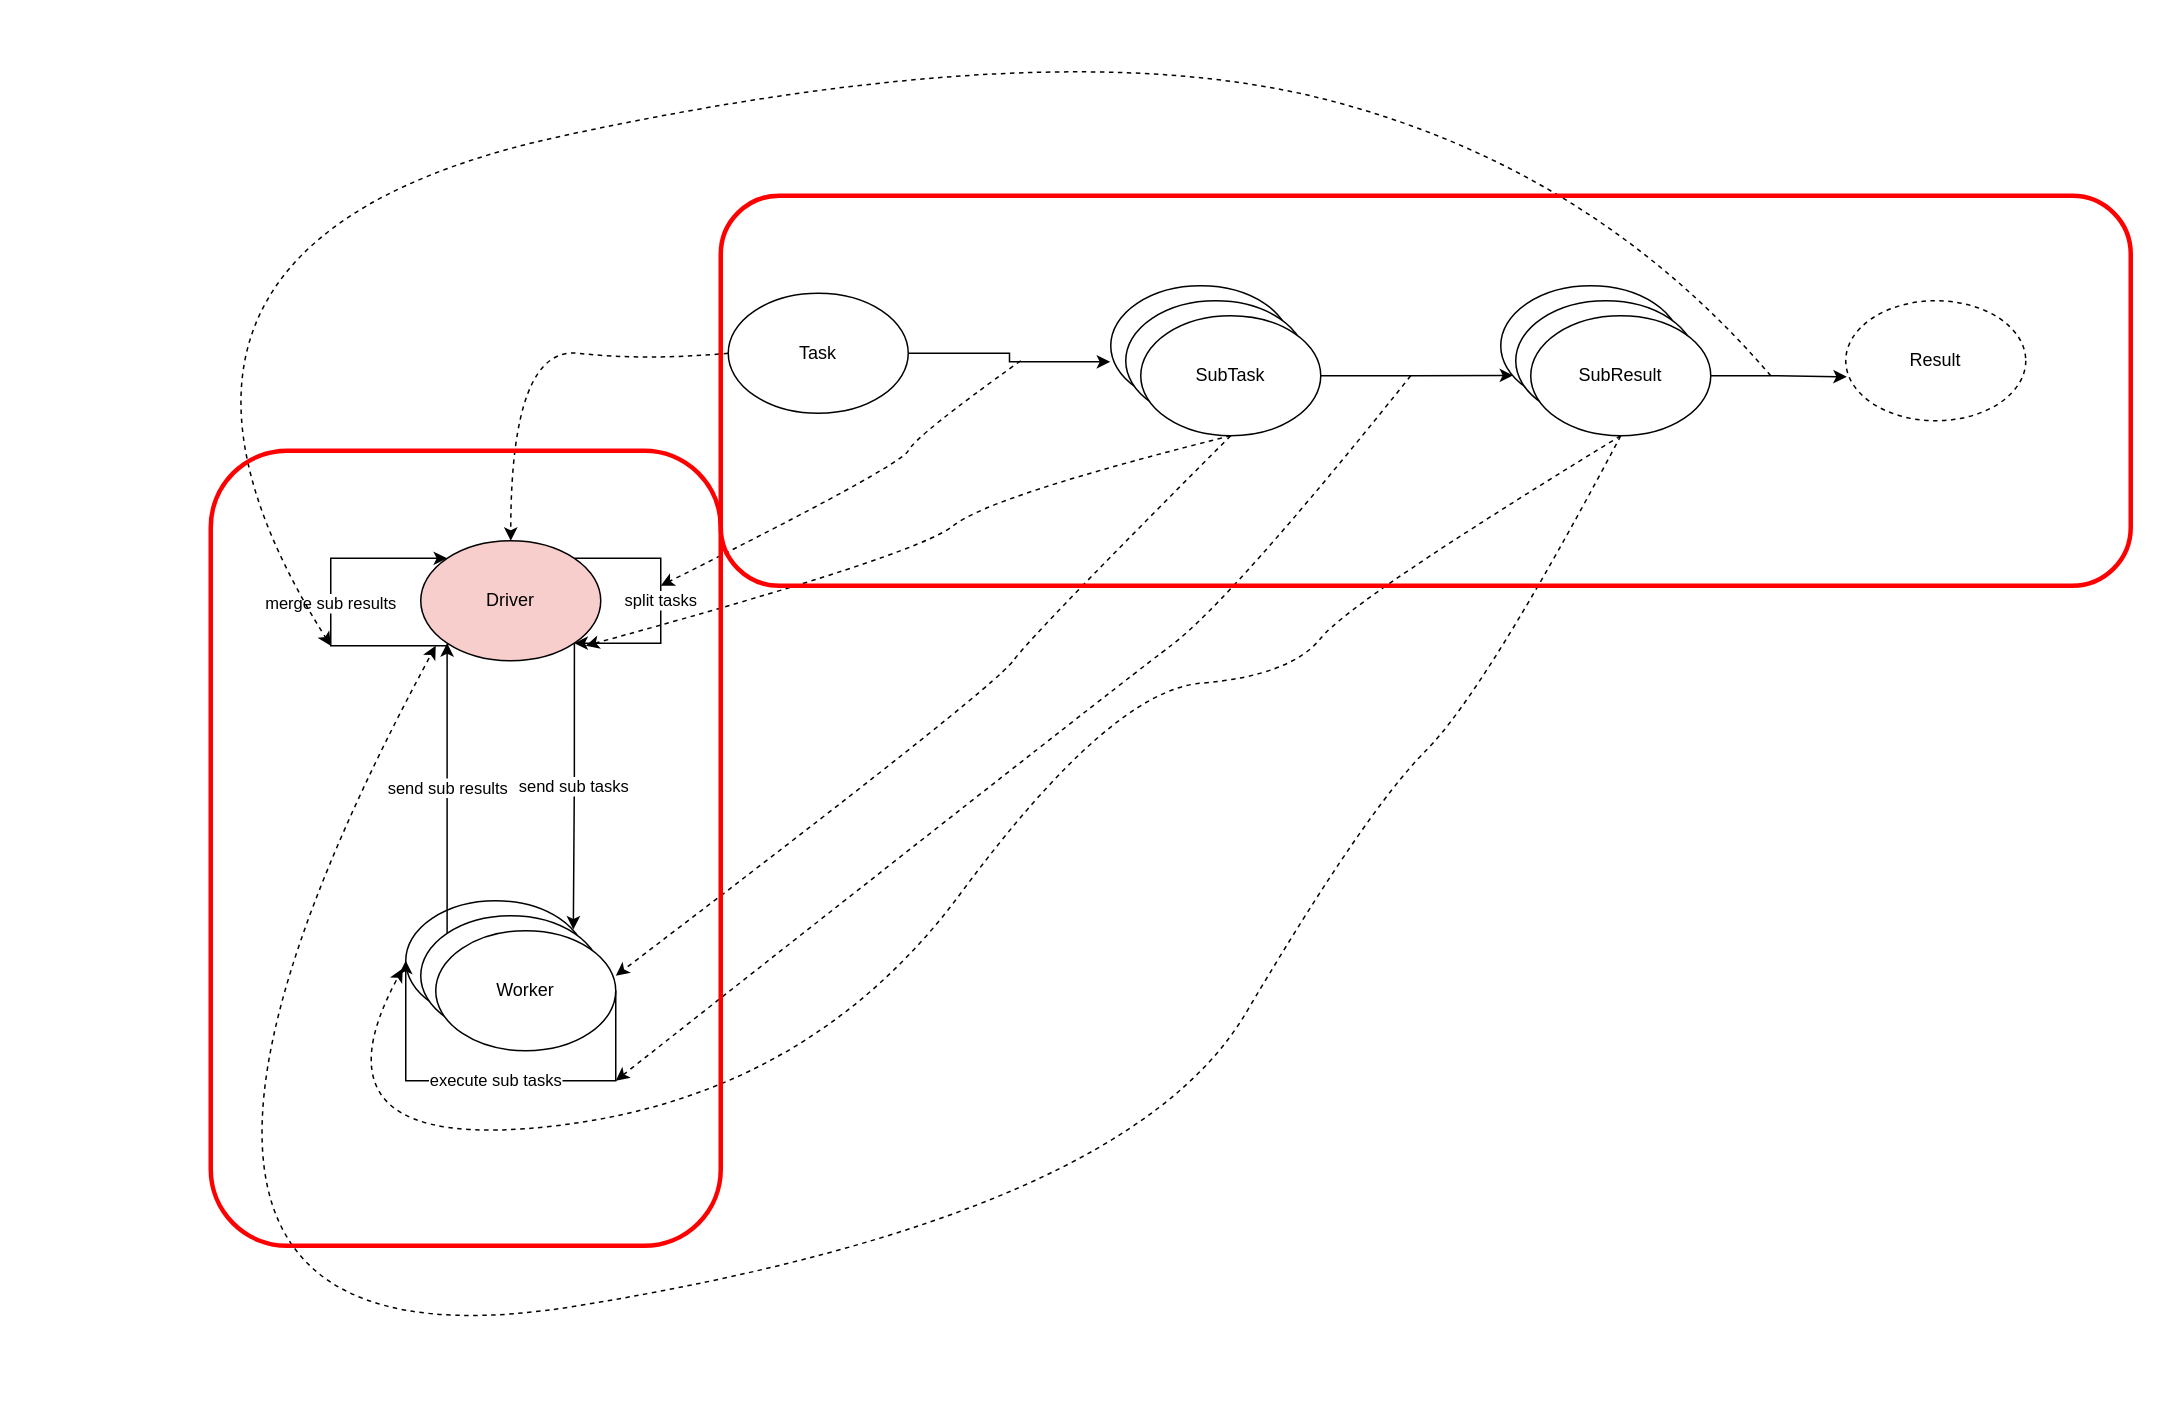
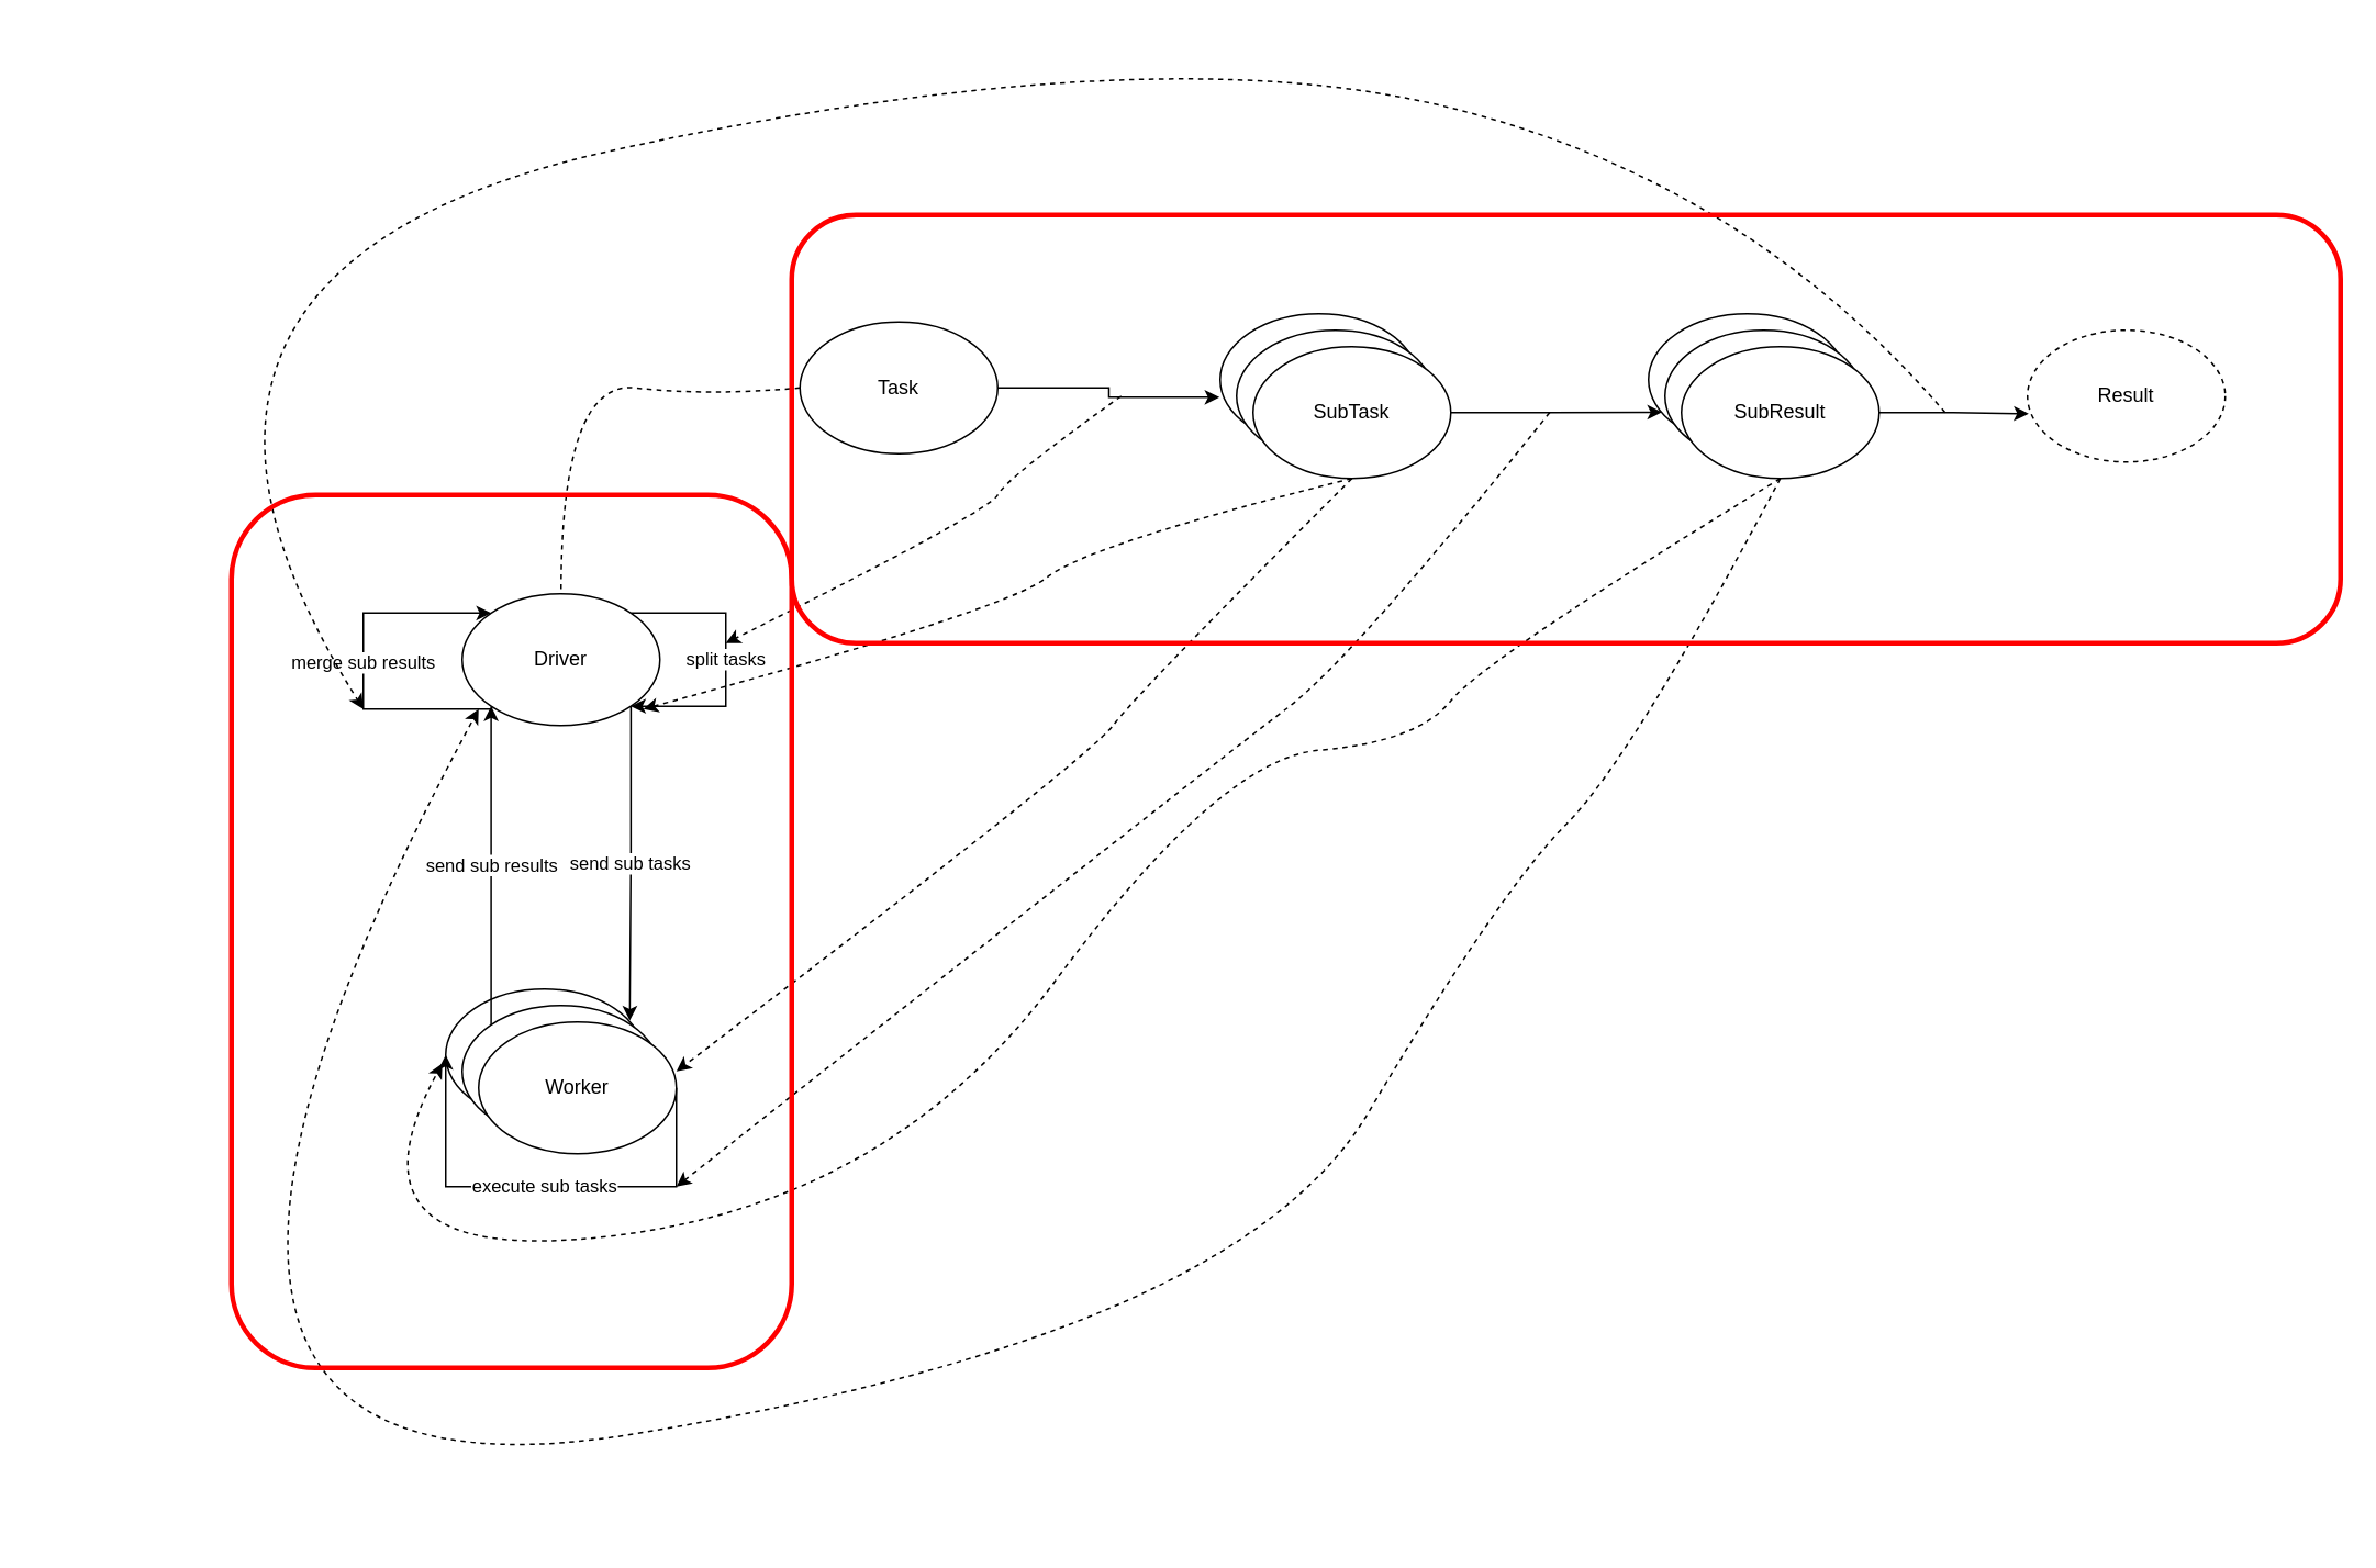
  <mxCell id="0" />
  <mxCell id="1" parent="0" />
  <mxCell id="2" style="edgeStyle=orthogonalEdgeStyle;rounded=0;orthogonalLoop=1;jettySize=auto;html=1;exitX=1;exitY=0.5;exitDx=0;exitDy=0;entryX=-0.003;entryY=0.634;entryDx=0;entryDy=0;entryPerimeter=0;" edge="1" parent="1" source="3" target="8"><mxGeometry relative="1" as="geometry" /></mxCell>
  <mxCell id="3" value="Task" style="ellipse;whiteSpace=wrap;html=1;" vertex="1" parent="1"><mxGeometry x="485" y="195" width="120" height="80" as="geometry" /></mxCell>
  <mxCell id="4" value="Result" style="ellipse;whiteSpace=wrap;html=1;dashed=1;" vertex="1" parent="1"><mxGeometry x="1230" y="200" width="120" height="80" as="geometry" /></mxCell>
  <mxCell id="5" value="send sub tasks" style="edgeStyle=orthogonalEdgeStyle;rounded=0;orthogonalLoop=1;jettySize=auto;html=1;exitX=1;exitY=1;exitDx=0;exitDy=0;entryX=0.931;entryY=0.24;entryDx=0;entryDy=0;entryPerimeter=0;" edge="1" parent="1" source="6" target="16"><mxGeometry relative="1" as="geometry" /></mxCell>
- <mxCell id="6" value="Driver" style="ellipse;whiteSpace=wrap;html=1;fillColor=#f8cecc;" vertex="1" parent="1"><mxGeometry x="280" y="360" width="120" height="80" as="geometry" /></mxCell>
+ <mxCell id="6" value="Driver" style="ellipse;whiteSpace=wrap;html=1;" vertex="1" parent="1"><mxGeometry x="280" y="360" width="120" height="80" as="geometry" /></mxCell>
  <mxCell id="7" value="" style="group" vertex="1" connectable="0" parent="1"><mxGeometry x="740" y="190" width="140" height="100" as="geometry" /></mxCell>
  <mxCell id="8" value="SubTask" style="ellipse;whiteSpace=wrap;html=1;" vertex="1" parent="7"><mxGeometry width="120" height="80" as="geometry" /></mxCell>
  <mxCell id="9" value="SubTask" style="ellipse;whiteSpace=wrap;html=1;" vertex="1" parent="7"><mxGeometry x="10" y="10" width="120" height="80" as="geometry" /></mxCell>
  <mxCell id="10" value="SubTask" style="ellipse;whiteSpace=wrap;html=1;" vertex="1" parent="7"><mxGeometry x="20" y="20" width="120" height="80" as="geometry" /></mxCell>
  <mxCell id="11" value="" style="group" vertex="1" connectable="0" parent="1"><mxGeometry x="1000" y="190" width="140" height="100" as="geometry" /></mxCell>
  <mxCell id="12" value="SubResult" style="ellipse;whiteSpace=wrap;html=1;" vertex="1" parent="11"><mxGeometry width="120" height="80" as="geometry" /></mxCell>
  <mxCell id="13" value="SubResult" style="ellipse;whiteSpace=wrap;html=1;" vertex="1" parent="11"><mxGeometry x="10" y="10" width="120" height="80" as="geometry" /></mxCell>
  <mxCell id="14" value="SubResult" style="ellipse;whiteSpace=wrap;html=1;" vertex="1" parent="11"><mxGeometry x="20" y="20" width="120" height="80" as="geometry" /></mxCell>
  <mxCell id="15" value="" style="group" vertex="1" connectable="0" parent="1"><mxGeometry x="270" y="600" width="140" height="100" as="geometry" /></mxCell>
  <mxCell id="16" value="Worker" style="ellipse;whiteSpace=wrap;html=1;" vertex="1" parent="15"><mxGeometry width="120" height="80" as="geometry" /></mxCell>
  <mxCell id="17" value="Worker" style="ellipse;whiteSpace=wrap;html=1;" vertex="1" parent="15"><mxGeometry x="10" y="10" width="120" height="80" as="geometry" /></mxCell>
  <mxCell id="18" value="Worker" style="ellipse;whiteSpace=wrap;html=1;" vertex="1" parent="15"><mxGeometry x="20" y="20" width="120" height="80" as="geometry" /></mxCell>
  <mxCell id="19" value="execute sub tasks" style="edgeStyle=orthogonalEdgeStyle;rounded=0;orthogonalLoop=1;jettySize=auto;html=1;exitX=1;exitY=0.5;exitDx=0;exitDy=0;entryX=0;entryY=0.5;entryDx=0;entryDy=0;" edge="1" parent="15" source="18" target="16"><mxGeometry relative="1" as="geometry"><Array as="points"><mxPoint x="140" y="120" /><mxPoint y="120" /></Array></mxGeometry></mxCell>
  <mxCell id="20" value="send sub results" style="edgeStyle=orthogonalEdgeStyle;rounded=0;orthogonalLoop=1;jettySize=auto;html=1;exitX=0;exitY=0;exitDx=0;exitDy=0;entryX=0;entryY=1;entryDx=0;entryDy=0;" edge="1" parent="1" source="17" target="6"><mxGeometry relative="1" as="geometry" /></mxCell>
  <mxCell id="21" value="split tasks" style="edgeStyle=orthogonalEdgeStyle;rounded=0;orthogonalLoop=1;jettySize=auto;html=1;exitX=1;exitY=0;exitDx=0;exitDy=0;entryX=1;entryY=1;entryDx=0;entryDy=0;" edge="1" parent="1" source="6" target="6"><mxGeometry relative="1" as="geometry"><Array as="points"><mxPoint x="440" y="372" /><mxPoint x="440" y="428" /><mxPoint x="382" y="428" /></Array></mxGeometry></mxCell>
  <mxCell id="22" value="merge sub results" style="edgeStyle=orthogonalEdgeStyle;rounded=0;orthogonalLoop=1;jettySize=auto;html=1;exitX=0.148;exitY=0.853;exitDx=0;exitDy=0;entryX=0;entryY=0;entryDx=0;entryDy=0;exitPerimeter=0;" edge="1" parent="1" source="6" target="6"><mxGeometry relative="1" as="geometry"><mxPoint x="290" y="316" as="sourcePoint" /><mxPoint x="290" y="372" as="targetPoint" /><Array as="points"><mxPoint x="298" y="430" /><mxPoint x="220" y="430" /><mxPoint x="220" y="372" /></Array></mxGeometry></mxCell>
  <mxCell id="23" style="edgeStyle=orthogonalEdgeStyle;rounded=0;orthogonalLoop=1;jettySize=auto;html=1;exitX=1;exitY=0.5;exitDx=0;exitDy=0;entryX=0.069;entryY=0.747;entryDx=0;entryDy=0;entryPerimeter=0;" edge="1" parent="1" source="10" target="12"><mxGeometry relative="1" as="geometry" /></mxCell>
  <mxCell id="24" style="edgeStyle=orthogonalEdgeStyle;rounded=0;orthogonalLoop=1;jettySize=auto;html=1;exitX=1;exitY=0.5;exitDx=0;exitDy=0;entryX=0.006;entryY=0.634;entryDx=0;entryDy=0;entryPerimeter=0;" edge="1" parent="1" source="14" target="4"><mxGeometry relative="1" as="geometry" /></mxCell>
- <mxCell id="25" value="" style="curved=1;endArrow=classic;html=1;rounded=0;exitX=0;exitY=0.5;exitDx=0;exitDy=0;entryX=0.5;entryY=0;entryDx=0;entryDy=0;dashed=1;" edge="1" parent="1" source="3" target="6"><mxGeometry width="50" height="50" relative="1" as="geometry"><mxPoint x="830" y="450" as="sourcePoint" /><mxPoint x="880" y="400" as="targetPoint" /><Array as="points"><mxPoint x="430" y="240" /><mxPoint x="340" y="230" /></Array></mxGeometry></mxCell>
+ <mxCell id="25" value="" style="curved=1;endArrow=none;html=1;rounded=0;exitX=0;exitY=0.5;exitDx=0;exitDy=0;entryX=0.5;entryY=0;entryDx=0;entryDy=0;dashed=1;" edge="1" parent="1" source="3" target="6"><mxGeometry width="50" height="50" relative="1" as="geometry"><mxPoint x="830" y="450" as="sourcePoint" /><mxPoint x="880" y="400" as="targetPoint" /><Array as="points"><mxPoint x="430" y="240" /><mxPoint x="340" y="230" /></Array></mxGeometry></mxCell>
  <mxCell id="26" value="" style="curved=1;endArrow=classic;html=1;rounded=0;dashed=1;" edge="1" parent="1"><mxGeometry width="50" height="50" relative="1" as="geometry"><mxPoint x="680" as="sourcePoint" y="240" /><mxPoint x="440" y="390" as="targetPoint" /><Array as="points"><mxPoint x="610" y="290" /><mxPoint x="600" y="310" /></Array></mxGeometry></mxCell>
  <mxCell id="27" value="" style="curved=1;endArrow=classic;html=1;rounded=0;exitX=0.5;exitY=1;exitDx=0;exitDy=0;dashed=1;" edge="1" parent="1" source="10"><mxGeometry width="50" height="50" relative="1" as="geometry"><mxPoint x="740" y="510" as="sourcePoint" /><mxPoint x="390" y="430" as="targetPoint" /><Array as="points"><mxPoint x="660" y="330" /><mxPoint x="610" y="370" /></Array></mxGeometry></mxCell>
  <mxCell id="28" value="" style="curved=1;endArrow=classic;html=1;rounded=0;exitX=0.5;exitY=1;exitDx=0;exitDy=0;dashed=1;" edge="1" parent="1" source="10"><mxGeometry width="50" height="50" relative="1" as="geometry"><mxPoint x="740" y="510" as="sourcePoint" /><mxPoint x="410" y="650" as="targetPoint" /><Array as="points"><mxPoint x="690" y="420" /><mxPoint x="660" y="460" /></Array></mxGeometry></mxCell>
  <mxCell id="29" value="" style="curved=1;endArrow=classic;html=1;rounded=0;dashed=1;" edge="1" parent="1"><mxGeometry width="50" height="50" relative="1" as="geometry"><mxPoint x="940" y="250" as="sourcePoint" /><mxPoint x="410" y="720" as="targetPoint" /><Array as="points"><mxPoint x="820" y="400" /><mxPoint x="740" y="460" /></Array></mxGeometry></mxCell>
  <mxCell id="30" value="" style="curved=1;endArrow=classic;html=1;rounded=0;exitX=0.5;exitY=1;exitDx=0;exitDy=0;entryX=-0.017;entryY=0.565;entryDx=0;entryDy=0;entryPerimeter=0;dashed=1;" edge="1" parent="1" source="14" target="16"><mxGeometry width="50" height="50" relative="1" as="geometry"><mxPoint x="740" y="510" as="sourcePoint" /><mxPoint x="520" y="750" as="targetPoint" /><Array as="points"><mxPoint x="900" y="400" /><mxPoint x="860" y="450" /><mxPoint x="740" y="460" /><mxPoint x="540" y="730" /><mxPoint x="200" y="770" /></Array></mxGeometry></mxCell>
  <mxCell id="31" value="" style="curved=1;endArrow=classic;html=1;rounded=0;dashed=1;" edge="1" parent="1"><mxGeometry width="50" height="50" relative="1" as="geometry"><mxPoint x="1180" y="250" as="sourcePoint" /><mxPoint x="220" y="430" as="targetPoint" /><Array as="points"><mxPoint x="1060" y="110" /><mxPoint x="700" y="20" /><mxPoint x="50" y="160" /></Array></mxGeometry></mxCell>
  <mxCell id="32" value="" style="curved=1;endArrow=classic;html=1;rounded=0;dashed=1;" edge="1" parent="1"><mxGeometry width="50" height="50" relative="1" as="geometry"><mxPoint x="1080" y="290" as="sourcePoint" /><mxPoint x="290" y="430" as="targetPoint" /><Array as="points"><mxPoint x="990" y="460" /><mxPoint x="910" y="540" /><mxPoint x="750" y="810" /><mxPoint x="20" y="930" /></Array></mxGeometry></mxCell>
  <mxCell id="33" value="" style="rounded=1;whiteSpace=wrap;html=1;fillColor=none;strokeWidth=3;strokeColor=#ff0000;" vertex="1" parent="1"><mxGeometry x="140" y="300" width="340" height="530" as="geometry" /></mxCell>
  <mxCell id="34" value="" style="rounded=1;whiteSpace=wrap;html=1;fillColor=none;strokeWidth=3;strokeColor=#ff0000;" vertex="1" parent="1"><mxGeometry x="480" y="130" width="940" height="260" as="geometry" /></mxCell>
